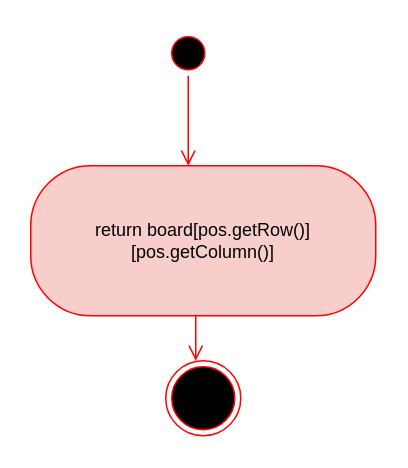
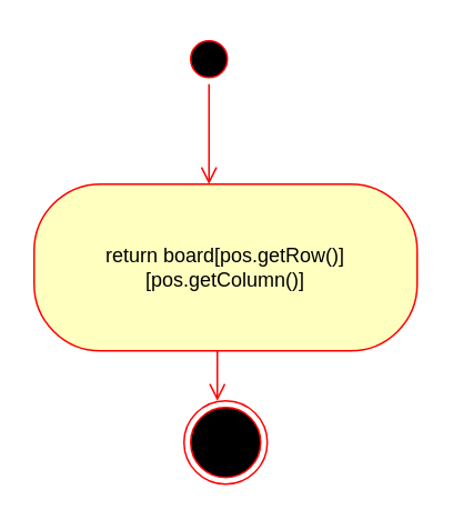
  <mxCell id="0" />
  <mxCell id="1" parent="0" />
  <mxCell id="2" value="" style="ellipse;html=1;shape=startState;fillColor=#000000;strokeColor=#ff0000;" vertex="1" parent="1"><mxGeometry x="110" y="20" width="30" height="30" as="geometry" /></mxCell>
  <mxCell id="3" value="" style="edgeStyle=orthogonalEdgeStyle;html=1;verticalAlign=bottom;endArrow=open;endSize=8;strokeColor=#ff0000;rounded=0;" edge="1" source="2" parent="1"><mxGeometry relative="1" as="geometry"><mxPoint x="125" y="110" as="targetPoint" /></mxGeometry></mxCell>
- <mxCell id="4" value="return board[pos.getRow()][pos.getColumn()]" style="rounded=1;whiteSpace=wrap;html=1;arcSize=40;fontColor=#000000;fillColor=#f8cecc;strokeColor=#ff0000;" vertex="1" parent="1"><mxGeometry x="20" y="110" width="230" height="100" as="geometry" /></mxCell>
+ <mxCell id="4" value="return board[pos.getRow()][pos.getColumn()]" style="rounded=1;whiteSpace=wrap;html=1;arcSize=40;fontColor=#000000;fillColor=#ffffc0;strokeColor=#ff0000;" vertex="1" parent="1"><mxGeometry x="20" y="110" width="230" height="100" as="geometry" /></mxCell>
  <mxCell id="5" value="" style="edgeStyle=orthogonalEdgeStyle;html=1;verticalAlign=bottom;endArrow=open;endSize=8;strokeColor=#ff0000;rounded=0;" edge="1" source="4" parent="1"><mxGeometry relative="1" as="geometry"><mxPoint x="130" y="240" as="targetPoint" /><Array as="points"><mxPoint x="130" y="220" /><mxPoint x="130" y="220" /></Array></mxGeometry></mxCell>
  <mxCell id="6" value="" style="ellipse;html=1;shape=endState;fillColor=#000000;strokeColor=#ff0000;" vertex="1" parent="1"><mxGeometry x="110" y="240" width="50" height="50" as="geometry" /></mxCell>
